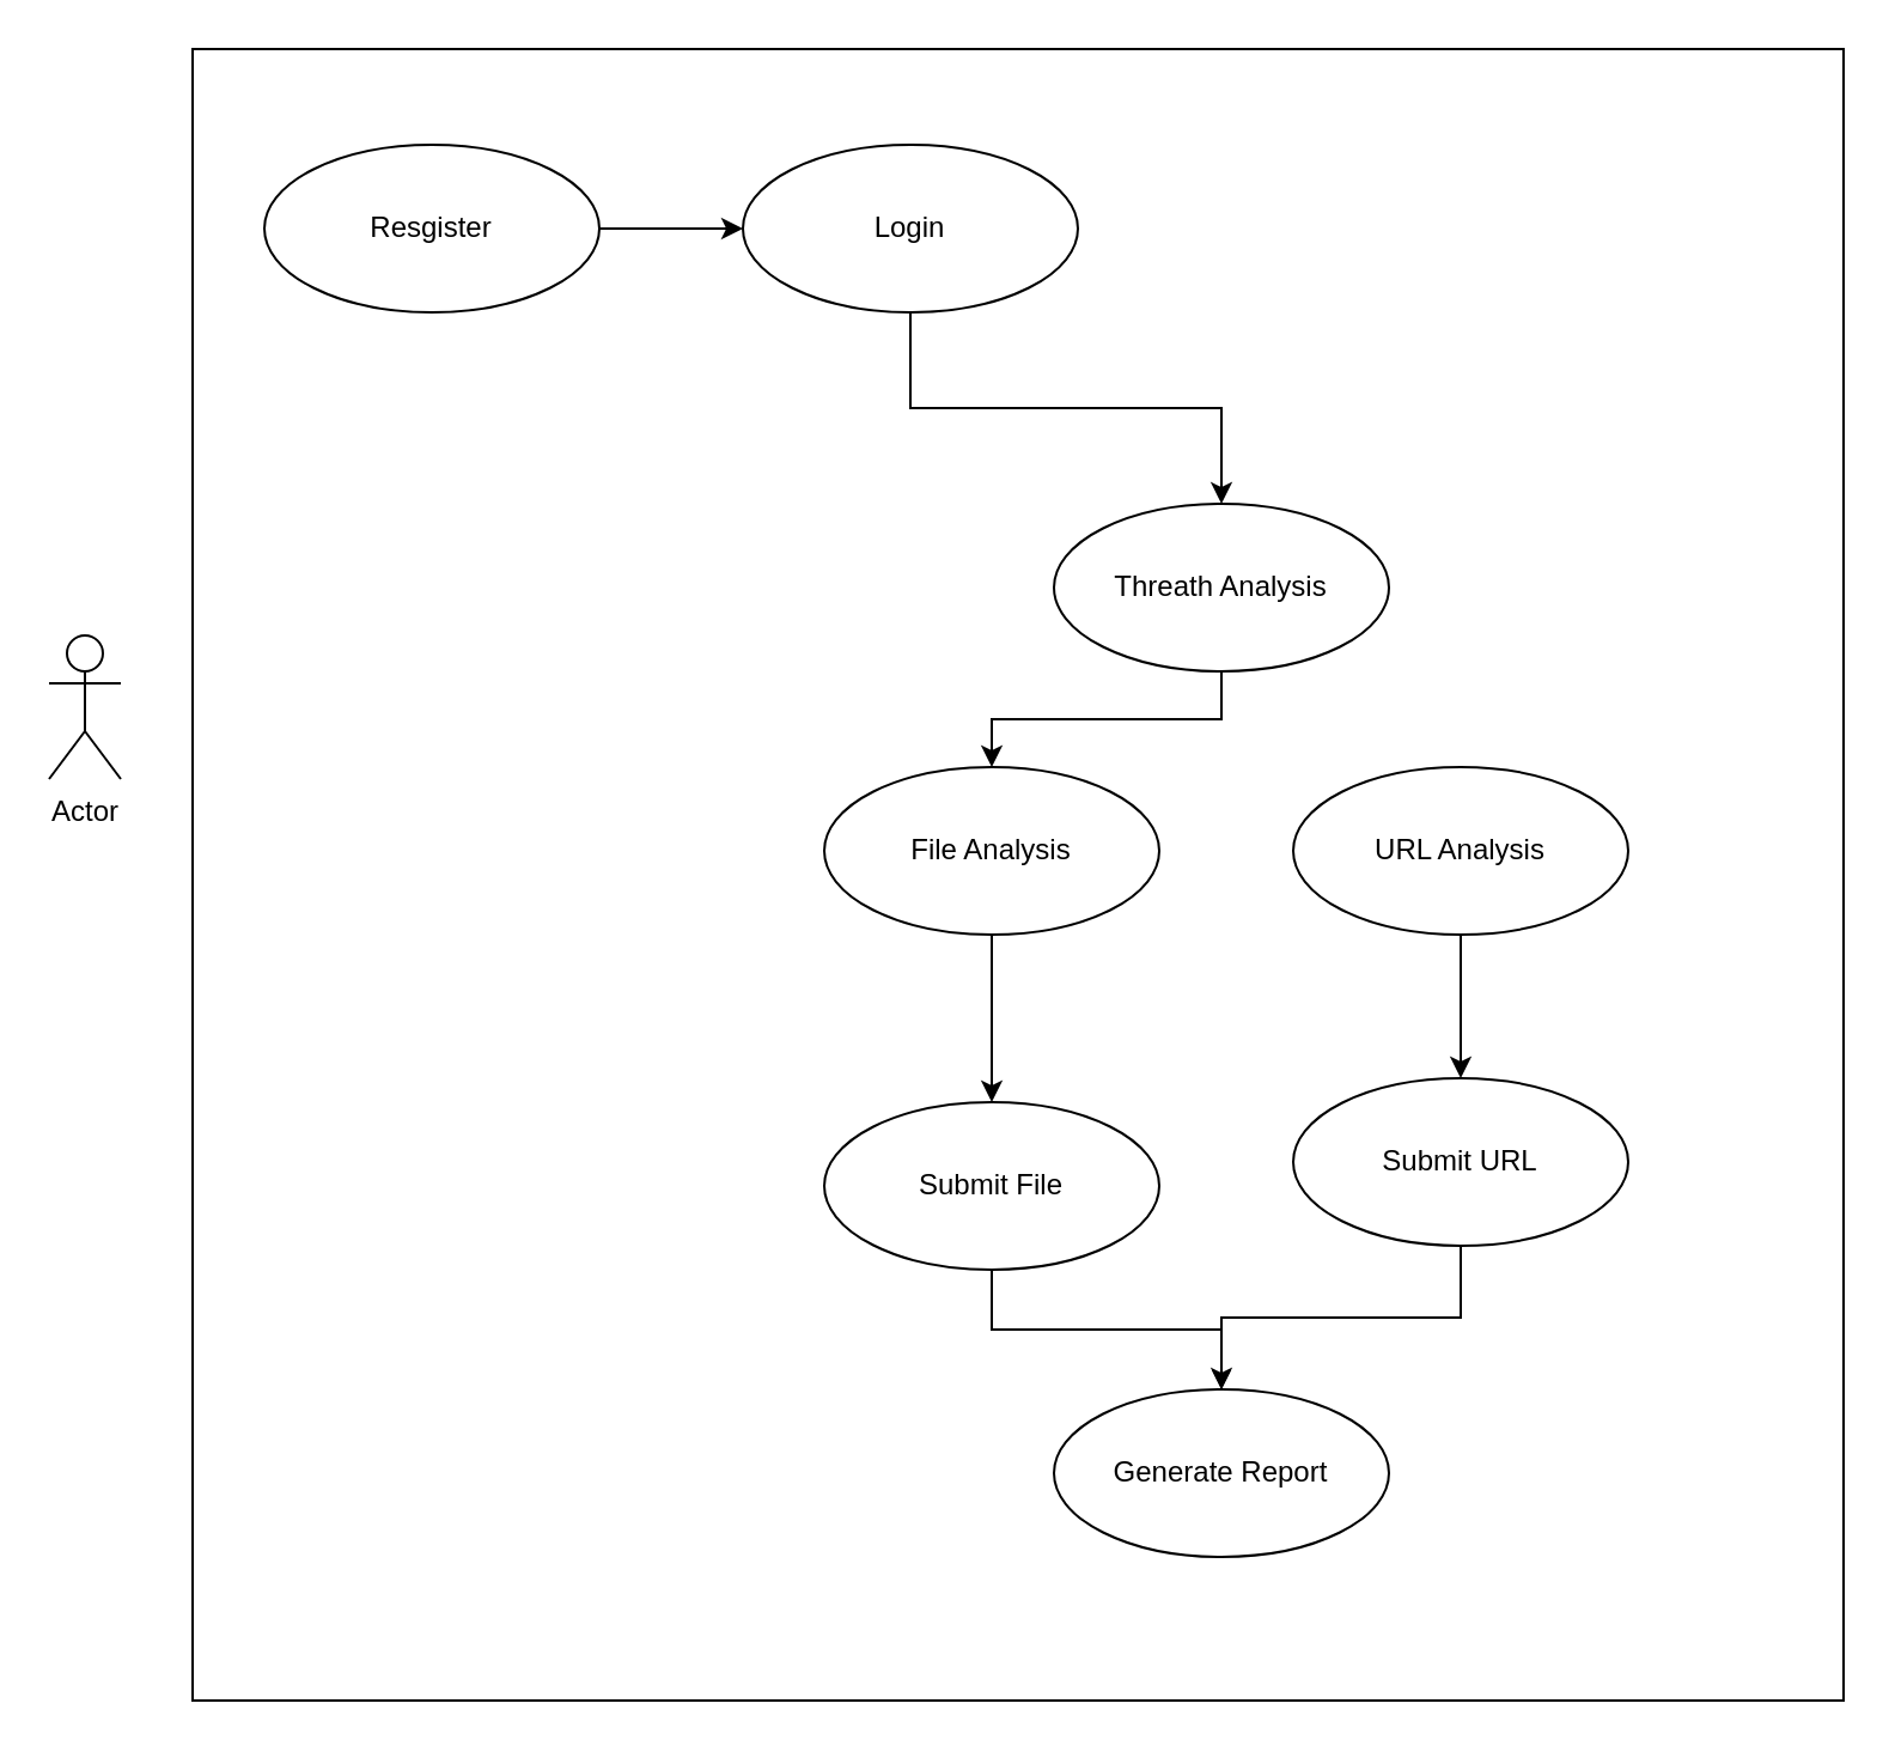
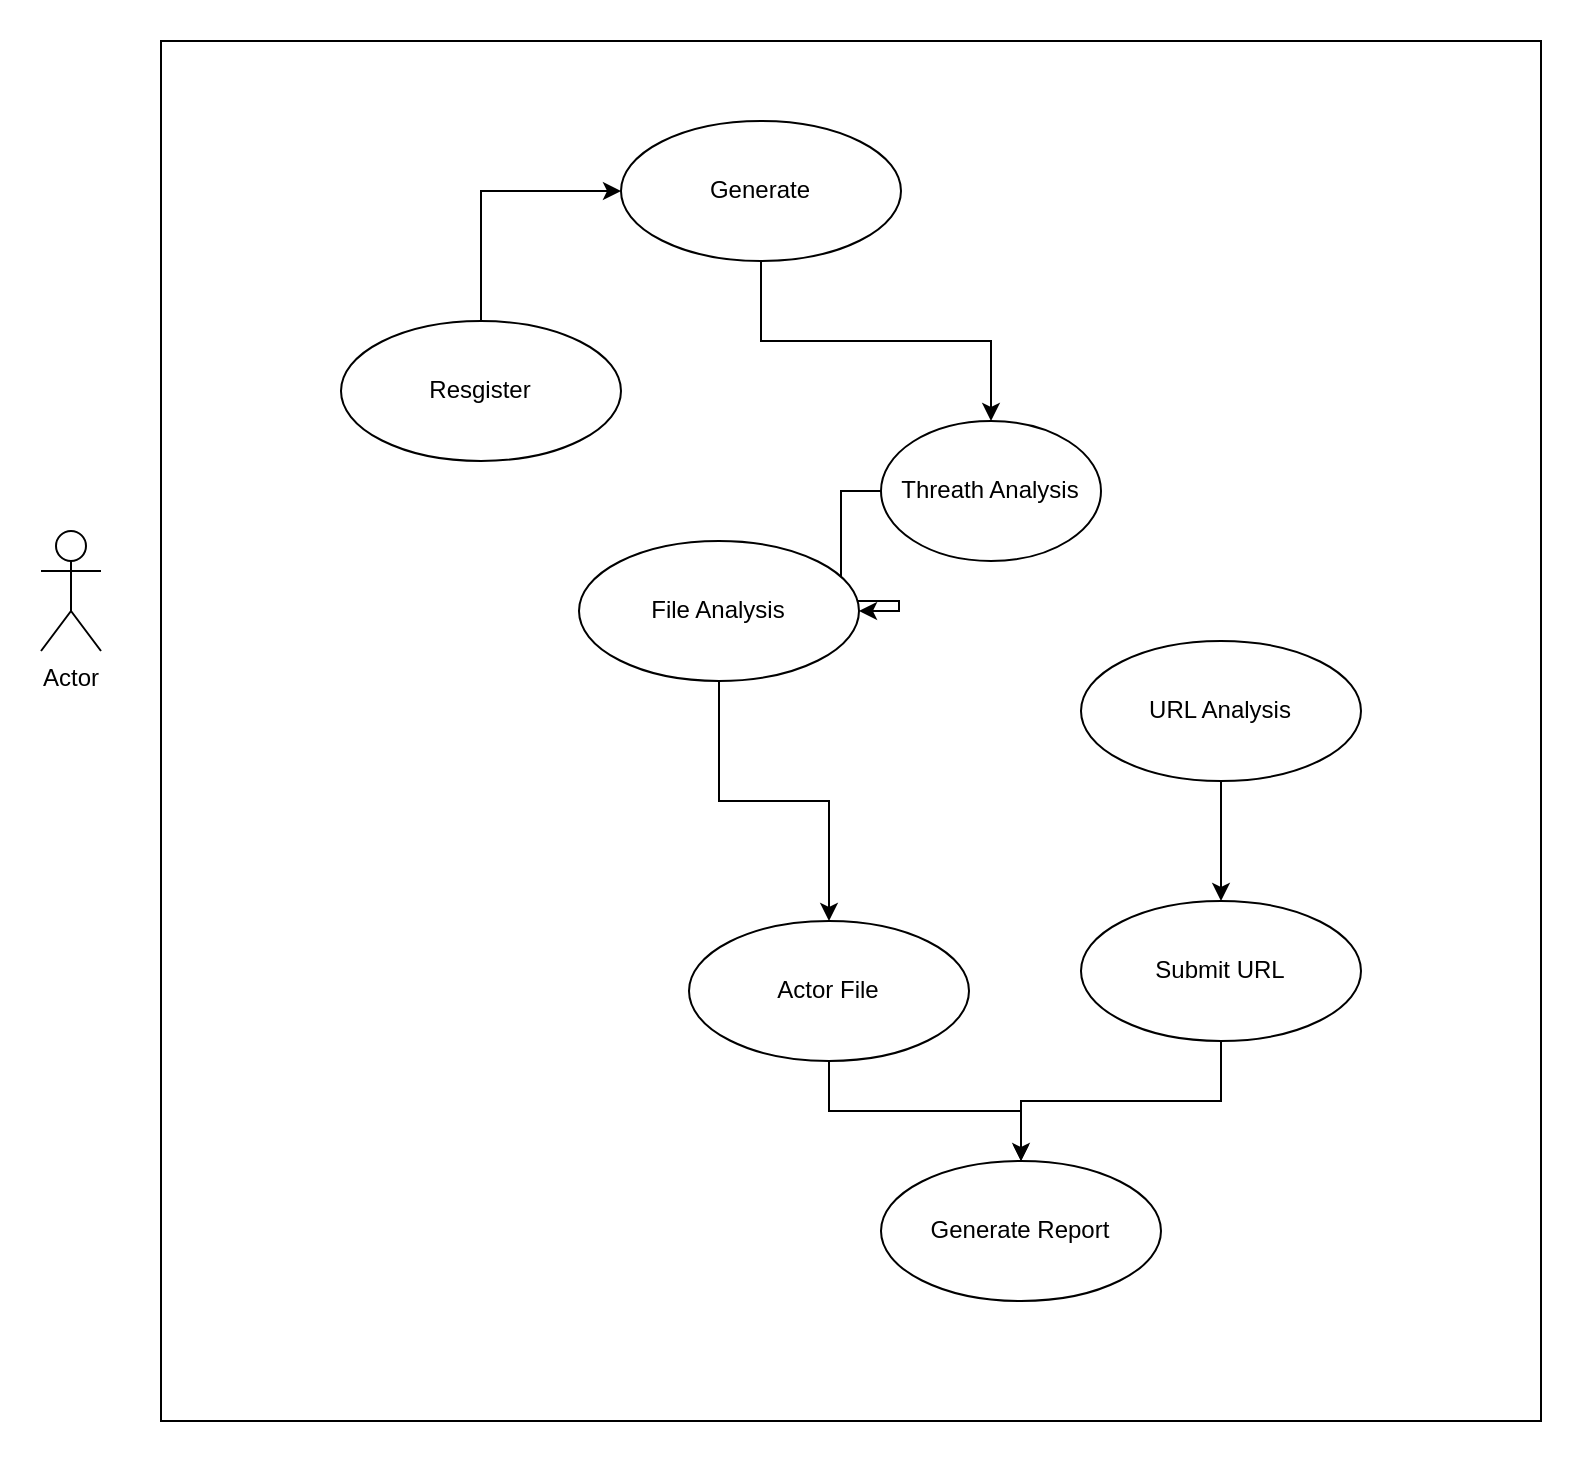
  <mxCell id="0" />
  <mxCell id="1" parent="0" />
  <mxCell id="2" value="Actor" style="shape=umlActor;verticalLabelPosition=bottom;verticalAlign=top;html=1;" vertex="1" parent="1"><mxGeometry x="20" y="265" width="30" height="60" as="geometry" /></mxCell>
  <mxCell id="3" style="edgeStyle=orthogonalEdgeStyle;rounded=0;orthogonalLoop=1;jettySize=auto;html=1;" edge="1" parent="1" source="4" target="10"><mxGeometry relative="1" as="geometry" /></mxCell>
- <mxCell id="4" value="Threath Analysis" style="ellipse;whiteSpace=wrap;html=1;" vertex="1" parent="1"><mxGeometry x="440" y="210" width="140" height="70" as="geometry" /></mxCell>
+ <mxCell id="4" value="Threath Analysis" style="ellipse;whiteSpace=wrap;html=1;" vertex="1" parent="1"><mxGeometry x="440" y="210" width="110" height="70" as="geometry" /></mxCell>
  <mxCell id="5" style="edgeStyle=orthogonalEdgeStyle;rounded=0;orthogonalLoop=1;jettySize=auto;html=1;" edge="1" parent="1" source="6" target="4"><mxGeometry relative="1" as="geometry"><mxPoint x="680" y="320" as="targetPoint" /></mxGeometry></mxCell>
- <mxCell id="6" value="Login" style="ellipse;whiteSpace=wrap;html=1;" vertex="1" parent="1"><mxGeometry x="310" y="60" width="140" height="70" as="geometry" /></mxCell>
+ <mxCell id="6" value="Generate" style="ellipse;whiteSpace=wrap;html=1;" vertex="1" parent="1"><mxGeometry x="310" y="60" width="140" height="70" as="geometry" /></mxCell>
  <mxCell id="7" style="edgeStyle=orthogonalEdgeStyle;rounded=0;orthogonalLoop=1;jettySize=auto;html=1;entryX=0;entryY=0.5;entryDx=0;entryDy=0;" edge="1" parent="1" source="8" target="6"><mxGeometry relative="1" as="geometry" /></mxCell>
- <mxCell id="8" value="Resgister" style="ellipse;whiteSpace=wrap;html=1;" vertex="1" parent="1"><mxGeometry x="110" y="60" width="140" height="70" as="geometry" /></mxCell>
+ <mxCell id="8" value="Resgister" style="ellipse;whiteSpace=wrap;html=1;" vertex="1" parent="1"><mxGeometry x="170" y="160" width="140" height="70" as="geometry" /></mxCell>
  <mxCell id="9" style="edgeStyle=orthogonalEdgeStyle;rounded=0;orthogonalLoop=1;jettySize=auto;html=1;entryX=0.5;entryY=0;entryDx=0;entryDy=0;" edge="1" parent="1" source="10" target="14"><mxGeometry relative="1" as="geometry" /></mxCell>
- <mxCell id="10" value="File Analysis" style="ellipse;whiteSpace=wrap;html=1;" vertex="1" parent="1"><mxGeometry x="344" y="320" width="140" height="70" as="geometry" /></mxCell>
+ <mxCell id="10" value="File Analysis" style="ellipse;whiteSpace=wrap;html=1;" vertex="1" parent="1"><mxGeometry x="289" y="270" width="140" height="70" as="geometry" /></mxCell>
  <mxCell id="11" style="edgeStyle=orthogonalEdgeStyle;rounded=0;orthogonalLoop=1;jettySize=auto;html=1;" edge="1" parent="1" source="12" target="16"><mxGeometry relative="1" as="geometry" /></mxCell>
  <mxCell id="12" value="URL Analysis" style="ellipse;whiteSpace=wrap;html=1;" vertex="1" parent="1"><mxGeometry x="540" y="320" width="140" height="70" as="geometry" /></mxCell>
  <mxCell id="13" style="edgeStyle=orthogonalEdgeStyle;rounded=0;orthogonalLoop=1;jettySize=auto;html=1;endArrow=open;" edge="1" parent="1" source="14" target="17"><mxGeometry relative="1" as="geometry" /></mxCell>
- <mxCell id="14" value="Submit File" style="ellipse;whiteSpace=wrap;html=1;" vertex="1" parent="1"><mxGeometry x="344" y="460" width="140" height="70" as="geometry" /></mxCell>
+ <mxCell id="14" value="Actor File" style="ellipse;whiteSpace=wrap;html=1;" vertex="1" parent="1"><mxGeometry x="344" y="460" width="140" height="70" as="geometry" /></mxCell>
  <mxCell id="15" style="edgeStyle=orthogonalEdgeStyle;rounded=0;orthogonalLoop=1;jettySize=auto;html=1;" edge="1" parent="1" source="16" target="17"><mxGeometry relative="1" as="geometry" /></mxCell>
  <mxCell id="16" value="Submit URL" style="ellipse;whiteSpace=wrap;html=1;" vertex="1" parent="1"><mxGeometry x="540" y="450" width="140" height="70" as="geometry" /></mxCell>
  <mxCell id="17" value="Generate Report" style="ellipse;whiteSpace=wrap;html=1;" vertex="1" parent="1"><mxGeometry x="440" y="580" width="140" height="70" as="geometry" /></mxCell>
  <mxCell id="18" value="" style="whiteSpace=wrap;html=1;aspect=fixed;fillColor=none;" vertex="1" parent="1"><mxGeometry x="80" y="20" width="690" height="690" as="geometry" /></mxCell>
